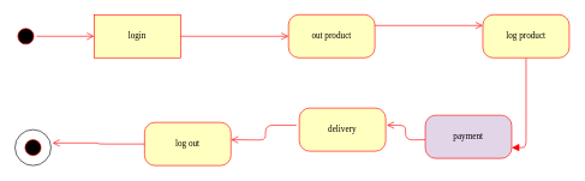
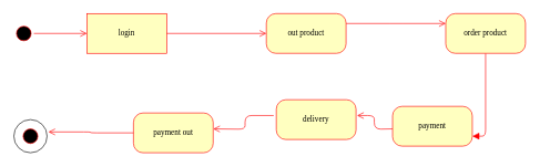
  <mxCell id="0" />
  <mxCell id="1" parent="0" />
  <mxCell id="2" value="" style="ellipse;html=1;shape=startState;fillColor=#000000;strokeColor=#ff0000;rounded=1;shadow=0;comic=0;labelBackgroundColor=none;fontFamily=Verdana;fontSize=12;fontColor=#000000;align=center;direction=south;" parent="1" vertex="1"><mxGeometry x="20" y="35" width="30" height="30" as="geometry" /></mxCell>
  <mxCell id="3" value="delivery" style="rounded=1;whiteSpace=wrap;html=1;arcSize=24;fillColor=#ffffc0;strokeColor=#ff0000;shadow=0;comic=0;labelBackgroundColor=none;fontFamily=Verdana;fontSize=12;fontColor=#000000;align=center;" parent="1" vertex="1"><mxGeometry x="415" y="150" width="120" height="60" as="geometry" /></mxCell>
  <mxCell id="4" value="login" style="whiteSpace=wrap;html=1;arcSize=24;fillColor=#ffffc0;strokeColor=#ff0000;shadow=0;comic=0;labelBackgroundColor=none;fontFamily=Verdana;fontSize=12;fontColor=#000000;align=center;rounded=0;" parent="1" vertex="1"><mxGeometry x="130" y="20" width="120" height="60" as="geometry" /></mxCell>
  <mxCell id="5" style="edgeStyle=orthogonalEdgeStyle;html=1;exitX=1;exitY=0.25;labelBackgroundColor=none;endArrow=open;endSize=8;strokeColor=#ff0000;fontFamily=Verdana;fontSize=12;align=left;" parent="1" source="6" edge="1"><mxGeometry relative="1" as="geometry"><mxPoint x="670" y="35" as="targetPoint" /></mxGeometry></mxCell>
  <mxCell id="6" value="out product" style="rounded=1;whiteSpace=wrap;html=1;arcSize=24;fillColor=#ffffc0;strokeColor=#ff0000;shadow=0;comic=0;labelBackgroundColor=none;fontFamily=Verdana;fontSize=12;fontColor=#000000;align=center;" parent="1" vertex="1"><mxGeometry x="400" y="20" width="120" height="60" as="geometry" /></mxCell>
  <mxCell id="7" style="edgeStyle=elbowEdgeStyle;html=1;exitX=0.5;exitY=1;entryX=1;entryY=0.75;labelBackgroundColor=none;endArrow=block;endSize=8;strokeColor=#ff0000;fontFamily=Verdana;fontSize=12;align=left;exitDx=0;exitDy=0;" parent="1" source="8" target="9" edge="1"><mxGeometry relative="1" as="geometry"><Array as="points"><mxPoint x="730" y="220" /></Array></mxGeometry></mxCell>
- <mxCell id="8" value="log product" style="rounded=1;whiteSpace=wrap;html=1;arcSize=24;fillColor=#ffffc0;strokeColor=#ff0000;shadow=0;comic=0;labelBackgroundColor=none;fontFamily=Verdana;fontSize=12;fontColor=#000000;align=center;" parent="1" vertex="1"><mxGeometry x="670" y="20" width="120" height="60" as="geometry" /></mxCell>
- <mxCell id="9" value="payment" style="rounded=1;whiteSpace=wrap;html=1;arcSize=24;fillColor=#e1d5e7;strokeColor=#ff0000;shadow=0;comic=0;labelBackgroundColor=none;fontFamily=Verdana;fontSize=12;fontColor=#000000;align=center;" parent="1" vertex="1"><mxGeometry x="590" y="160" width="120" height="60" as="geometry" /></mxCell>
+ <mxCell id="8" value="order product" style="rounded=1;whiteSpace=wrap;html=1;arcSize=24;fillColor=#ffffc0;strokeColor=#ff0000;shadow=0;comic=0;labelBackgroundColor=none;fontFamily=Verdana;fontSize=12;fontColor=#000000;align=center;" parent="1" vertex="1"><mxGeometry x="670" y="20" width="120" height="60" as="geometry" /></mxCell>
+ <mxCell id="9" value="payment" style="rounded=1;whiteSpace=wrap;html=1;arcSize=24;fillColor=#ffffc0;strokeColor=#ff0000;shadow=0;comic=0;labelBackgroundColor=none;fontFamily=Verdana;fontSize=12;fontColor=#000000;align=center;" parent="1" vertex="1"><mxGeometry x="590" y="160" width="120" height="60" as="geometry" /></mxCell>
  <mxCell id="10" style="edgeStyle=orthogonalEdgeStyle;html=1;labelBackgroundColor=none;endArrow=open;endSize=8;strokeColor=#ff0000;fontFamily=Verdana;fontSize=12;align=left;" parent="1" source="2" target="4" edge="1"><mxGeometry relative="1" as="geometry" /></mxCell>
  <mxCell id="11" style="edgeStyle=orthogonalEdgeStyle;html=1;labelBackgroundColor=none;endArrow=open;endSize=8;strokeColor=#ff0000;fontFamily=Verdana;fontSize=12;align=left;" parent="1" source="4" edge="1"><mxGeometry relative="1" as="geometry"><Array as="points"><mxPoint x="400" y="50" /></Array><mxPoint x="400" y="50" as="targetPoint" /></mxGeometry></mxCell>
  <mxCell id="12" style="edgeStyle=orthogonalEdgeStyle;html=1;exitX=-0.033;exitY=0.397;labelBackgroundColor=none;endArrow=open;endSize=8;strokeColor=#ff0000;fontFamily=Verdana;fontSize=12;align=left;exitDx=0;exitDy=0;exitPerimeter=0;" parent="1" source="3" edge="1"><mxGeometry relative="1" as="geometry"><mxPoint x="320" y="194" as="targetPoint" /></mxGeometry></mxCell>
  <mxCell id="13" style="edgeStyle=orthogonalEdgeStyle;html=1;entryX=1.013;entryY=0.397;labelBackgroundColor=none;endArrow=open;endSize=8;strokeColor=#ff0000;fontFamily=Verdana;fontSize=12;align=left;entryDx=0;entryDy=0;entryPerimeter=0;" parent="1" target="3" edge="1"><mxGeometry relative="1" as="geometry"><mxPoint x="590" y="194" as="sourcePoint" /></mxGeometry></mxCell>
- <mxCell id="14" value="log out" style="rounded=1;whiteSpace=wrap;html=1;arcSize=24;fillColor=#ffffc0;strokeColor=#ff0000;shadow=0;comic=0;labelBackgroundColor=none;fontFamily=Verdana;fontSize=12;fontColor=#000000;align=center;" parent="1" vertex="1"><mxGeometry x="200" y="170" width="120" height="60" as="geometry" /></mxCell>
+ <mxCell id="14" value="payment out" style="rounded=1;whiteSpace=wrap;html=1;arcSize=24;fillColor=#ffffc0;strokeColor=#ff0000;shadow=0;comic=0;labelBackgroundColor=none;fontFamily=Verdana;fontSize=12;fontColor=#000000;align=center;" parent="1" vertex="1"><mxGeometry x="200" y="170" width="120" height="60" as="geometry" /></mxCell>
  <mxCell id="15" value="" style="ellipse;whiteSpace=wrap;html=1;" parent="1" vertex="1"><mxGeometry x="20" y="180" width="50" height="50" as="geometry" /></mxCell>
  <mxCell id="16" value="" style="ellipse;html=1;shape=startState;fillColor=#000000;strokeColor=#ff0000;rounded=1;shadow=0;comic=0;labelBackgroundColor=none;fontFamily=Verdana;fontSize=12;fontColor=#000000;align=center;direction=south;" parent="1" vertex="1"><mxGeometry x="30" y="190" width="30" height="30" as="geometry" /></mxCell>
  <mxCell id="17" style="edgeStyle=orthogonalEdgeStyle;html=1;labelBackgroundColor=none;endArrow=open;endSize=8;strokeColor=#ff0000;fontFamily=Verdana;fontSize=12;align=left;entryX=1.04;entryY=0.372;entryDx=0;entryDy=0;exitX=0;exitY=0.5;exitDx=0;exitDy=0;entryPerimeter=0;" parent="1" source="14" target="15" edge="1"><mxGeometry relative="1" as="geometry"><mxPoint x="190" y="210" as="sourcePoint" /><mxPoint x="140" y="60" as="targetPoint" /></mxGeometry></mxCell>
